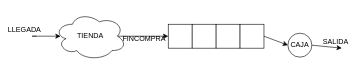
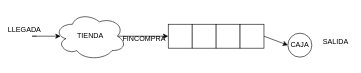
  <mxCell id="0" />
  <mxCell id="1" parent="0" />
  <mxCell id="2" value="" style="whiteSpace=wrap;html=1;aspect=fixed;" parent="1" vertex="1"><mxGeometry x="280" y="40" width="40" height="40" as="geometry" /></mxCell>
  <mxCell id="3" value="" style="whiteSpace=wrap;html=1;aspect=fixed;" parent="1" vertex="1"><mxGeometry x="320" y="40" width="40" height="40" as="geometry" /></mxCell>
  <mxCell id="4" value="" style="whiteSpace=wrap;html=1;aspect=fixed;" parent="1" vertex="1"><mxGeometry x="360" y="40" width="40" height="40" as="geometry" /></mxCell>
  <mxCell id="5" value="" style="whiteSpace=wrap;html=1;aspect=fixed;" parent="1" vertex="1"><mxGeometry x="400" y="40" width="40" height="40" as="geometry" /></mxCell>
  <mxCell id="6" value="CAJA" style="ellipse;whiteSpace=wrap;html=1;aspect=fixed;" parent="1" vertex="1"><mxGeometry x="480" y="55" width="40" height="40" as="geometry" /></mxCell>
  <mxCell id="7" value="" style="endArrow=classic;html=1;entryX=0;entryY=0.5;entryDx=0;entryDy=0;exitX=0.875;exitY=0.5;exitDx=0;exitDy=0;exitPerimeter=0;" parent="1" target="2" edge="1" source="12"><mxGeometry width="50" height="50" relative="1" as="geometry"><mxPoint x="200" y="60" as="sourcePoint" /><mxPoint x="420" y="350" as="targetPoint" /></mxGeometry></mxCell>
  <mxCell id="8" value="" style="endArrow=classic;html=1;entryX=0;entryY=0.5;entryDx=0;entryDy=0;exitX=1;exitY=0.5;exitDx=0;exitDy=0;" parent="1" source="5" target="6" edge="1"><mxGeometry width="50" height="50" relative="1" as="geometry"><mxPoint x="250" y="70" as="sourcePoint" /><mxPoint x="290" y="70" as="targetPoint" /></mxGeometry></mxCell>
- <mxCell id="9" value="" style="endArrow=classic;html=1;exitX=1;exitY=0.5;exitDx=0;exitDy=0;entryX=0.75;entryY=1;entryDx=0;entryDy=0;" parent="1" source="6" edge="1" target="11"><mxGeometry width="50" height="50" relative="1" as="geometry"><mxPoint x="525" y="400" as="sourcePoint" /><mxPoint x="525" y="60" as="targetPoint" /></mxGeometry></mxCell>
  <mxCell id="10" value="LLEGADA" style="text;html=1;strokeColor=none;fillColor=none;align=center;verticalAlign=middle;whiteSpace=wrap;rounded=0;" vertex="1" parent="1"><mxGeometry x="20" y="40" width="40" height="20" as="geometry" /></mxCell>
  <mxCell id="11" value="SALIDA" style="text;html=1;strokeColor=none;fillColor=none;align=center;verticalAlign=middle;whiteSpace=wrap;rounded=0;" vertex="1" parent="1"><mxGeometry x="540" y="60" width="40" height="20" as="geometry" /></mxCell>
  <mxCell id="12" value="TIENDA" style="ellipse;shape=cloud;whiteSpace=wrap;html=1;" vertex="1" parent="1"><mxGeometry x="90" y="20" width="120" height="80" as="geometry" /></mxCell>
  <mxCell id="13" value="" style="endArrow=classic;html=1;" edge="1" parent="1"><mxGeometry width="50" height="50" relative="1" as="geometry"><mxPoint x="60" y="60" as="sourcePoint" /><mxPoint x="100" y="60" as="targetPoint" /><Array as="points"><mxPoint x="50" y="60" /><mxPoint x="60" y="60" /></Array></mxGeometry></mxCell>
  <mxCell id="14" value="FINCOMPRA" style="text;html=1;strokeColor=none;fillColor=none;align=center;verticalAlign=middle;whiteSpace=wrap;rounded=0;" vertex="1" parent="1"><mxGeometry x="220" y="55" width="40" height="20" as="geometry" /></mxCell>
